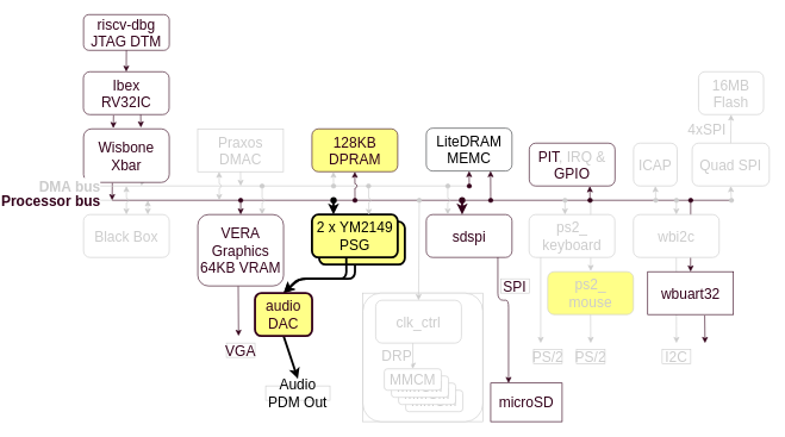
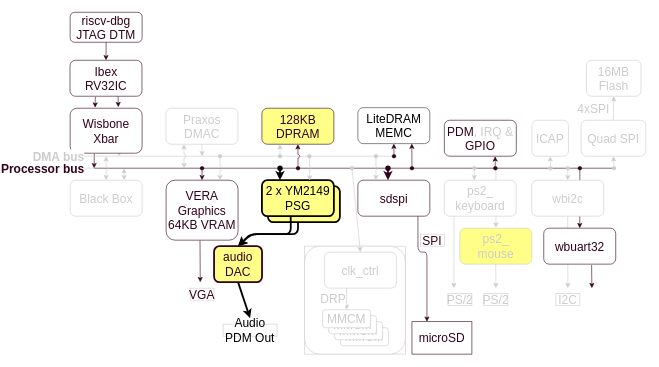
  <mxCell id="0" />
  <mxCell id="1" parent="0" />
  <mxCell id="2" value="" style="endArrow=classic;html=1;strokeWidth=1;startArrow=oval;startFill=1;fontSize=20;strokeColor=#CCCCCC;fontColor=#CCCCCC;" parent="1" edge="1"><mxGeometry width="50" height="50" relative="1" as="geometry"><mxPoint x="760" y="280" as="sourcePoint" /><mxPoint x="760" y="379" as="targetPoint" /></mxGeometry></mxCell>
  <mxCell id="3" value="ps2_&lt;br&gt;mouse" style="rounded=1;whiteSpace=wrap;html=1;fontSize=20;strokeColor=#CCCCCC;fontColor=#CCCCCC;fillColor=#ffff88;" parent="1" vertex="1"><mxGeometry x="699.8" y="380" width="120" height="60" as="geometry" /></mxCell>
  <mxCell id="4" value="YM2149" style="rounded=1;whiteSpace=wrap;html=1;fontSize=20;strokeColor=#000000;fontColor=#CCCCCC;strokeWidth=3;fillColor=#FFFF88;" parent="1" vertex="1"><mxGeometry x="379.8" y="310" width="120" height="60" as="geometry" /></mxCell>
  <mxCell id="5" value="riscv-dbg&lt;br style=&quot;font-size: 20px;&quot;&gt;JTAG DTM&lt;br style=&quot;font-size: 20px;&quot;&gt;" style="rounded=1;whiteSpace=wrap;html=1;fontSize=20;strokeColor=#33001A;fontColor=#33001A;" parent="1" vertex="1"><mxGeometry x="50" y="20" width="120" height="50" as="geometry" /></mxCell>
  <mxCell id="6" value="Ibex&lt;br style=&quot;font-size: 20px;&quot;&gt;RV32IC&lt;br style=&quot;font-size: 20px;&quot;&gt;" style="rounded=1;whiteSpace=wrap;html=1;fontSize=20;strokeColor=#33001A;fontColor=#33001A;" parent="1" vertex="1"><mxGeometry x="49.8" y="100" width="120" height="60" as="geometry" /></mxCell>
- <mxCell id="7" value="Praxos DMAC" style="whiteSpace=wrap;html=1;fontSize=20;strokeColor=#CCCCCC;fontColor=#CCCCCC;rounded=0;" parent="1" vertex="1"><mxGeometry x="209.8" y="180" width="120" height="60" as="geometry" /></mxCell>
+ <mxCell id="7" value="Praxos DMAC" style="rounded=1;whiteSpace=wrap;html=1;fontSize=20;strokeColor=#CCCCCC;fontColor=#CCCCCC;" parent="1" vertex="1"><mxGeometry x="209.8" y="180" width="120" height="60" as="geometry" /></mxCell>
  <mxCell id="8" value="128KB&lt;br style=&quot;font-size: 20px&quot;&gt;DPRAM&lt;br style=&quot;font-size: 20px&quot;&gt;" style="rounded=1;whiteSpace=wrap;html=1;fontSize=20;strokeColor=#33001A;fontColor=#33001A;fillColor=#ffff88;" parent="1" vertex="1"><mxGeometry x="369.8" y="180" width="120" height="60" as="geometry" /></mxCell>
- <mxCell id="9" value="&lt;font color=&quot;#33001a&quot;&gt;PIT&lt;/font&gt;, IRQ &amp;amp; &lt;font color=&quot;#33001a&quot;&gt;GPIO&lt;/font&gt;" style="rounded=1;whiteSpace=wrap;html=1;fontSize=20;strokeColor=#33001A;fontColor=#CCCCCC;" parent="1" vertex="1"><mxGeometry x="674" y="200" width="120" height="60" as="geometry" /></mxCell>
+ <mxCell id="9" value="&lt;font color=&quot;#33001a&quot;&gt;PDM&lt;/font&gt;, IRQ &amp;amp; &lt;font color=&quot;#33001a&quot;&gt;GPIO&lt;/font&gt;" style="rounded=1;whiteSpace=wrap;html=1;fontSize=20;strokeColor=#33001A;fontColor=#CCCCCC;" parent="1" vertex="1"><mxGeometry x="674" y="200" width="120" height="60" as="geometry" /></mxCell>
  <mxCell id="10" value="VERA Graphics&lt;br&gt;64KB VRAM&lt;br&gt;" style="rounded=1;whiteSpace=wrap;html=1;fontSize=20;strokeColor=#33001A;fontColor=#33001A;strokeWidth=1;fillColor=#FFFFFF;" parent="1" vertex="1"><mxGeometry x="210" y="300" width="120" height="100" as="geometry" /></mxCell>
  <mxCell id="11" value="2 x YM2149 PSG" style="rounded=1;whiteSpace=wrap;html=1;fontSize=20;strokeColor=#000000;fontColor=#000000;fillColor=#FFFF88;strokeWidth=3;" parent="1" vertex="1"><mxGeometry x="369.8" y="300" width="120" height="60" as="geometry" /></mxCell>
  <mxCell id="12" value="sdspi" style="rounded=1;whiteSpace=wrap;html=1;fontSize=20;strokeColor=#33001A;fontColor=#33001A;fillColor=#FFFFFF;strokeWidth=1;" parent="1" vertex="1"><mxGeometry x="529.8" y="300" width="120" height="60" as="geometry" /></mxCell>
  <mxCell id="13" value="ps2_&lt;br&gt;keyboard" style="rounded=1;whiteSpace=wrap;html=1;fontSize=20;strokeColor=#CCCCCC;fontColor=#CCCCCC;" parent="1" vertex="1"><mxGeometry x="673.8" y="300" width="120" height="60" as="geometry" /></mxCell>
  <mxCell id="14" value="" style="endArrow=none;html=1;fontSize=20;strokeColor=#CCCCCC;fontColor=#CCCCCC;" parent="1" edge="1"><mxGeometry width="50" height="50" relative="1" as="geometry"><mxPoint x="130" y="260" as="sourcePoint" /><mxPoint x="590" y="260" as="targetPoint" /></mxGeometry></mxCell>
  <mxCell id="15" value="" style="endArrow=none;html=1;fontSize=20;strokeColor=#33001A;fontColor=#CCCCCC;" parent="1" edge="1"><mxGeometry width="50" height="50" relative="1" as="geometry"><mxPoint x="90" y="280" as="sourcePoint" /><mxPoint x="960" y="280" as="targetPoint" /></mxGeometry></mxCell>
  <mxCell id="16" value="" style="endArrow=classic;html=1;jumpStyle=arc;rounded=1;strokeWidth=1;startArrow=classic;startFill=1;endFill=1;entryX=0.25;entryY=1;fontSize=20;strokeColor=#CCCCCC;fontColor=#CCCCCC;" parent="1" target="7" edge="1"><mxGeometry width="50" height="50" relative="1" as="geometry"><mxPoint x="240" y="280" as="sourcePoint" /><mxPoint x="253" y="242" as="targetPoint" /></mxGeometry></mxCell>
  <mxCell id="17" value="" style="endArrow=classic;html=1;strokeWidth=1;entryX=0.5;entryY=0;startArrow=oval;startFill=1;fontSize=20;strokeColor=#33001A;fontColor=#CCCCCC;" parent="1" target="10" edge="1"><mxGeometry width="50" height="50" relative="1" as="geometry"><mxPoint x="270" y="280" as="sourcePoint" /><mxPoint x="160" y="310" as="targetPoint" /></mxGeometry></mxCell>
  <mxCell id="18" value="" style="endArrow=classic;html=1;strokeWidth=1;entryX=0.25;entryY=1;startArrow=oval;startFill=1;fontSize=20;strokeColor=#CCCCCC;fontColor=#CCCCCC;" parent="1" target="8" edge="1"><mxGeometry width="50" height="50" relative="1" as="geometry"><mxPoint x="400" y="260" as="sourcePoint" /><mxPoint x="400" y="250" as="targetPoint" /></mxGeometry></mxCell>
  <mxCell id="19" value="" style="endArrow=classic;html=1;strokeWidth=1;entryX=0.5;entryY=1;startArrow=oval;startFill=1;jumpStyle=arc;fontSize=20;strokeColor=#33001A;fontColor=#CCCCCC;" parent="1" target="8" edge="1"><mxGeometry width="50" height="50" relative="1" as="geometry"><mxPoint x="430" y="280" as="sourcePoint" /><mxPoint x="470" y="250" as="targetPoint" /></mxGeometry></mxCell>
  <mxCell id="20" value="" style="endArrow=classic;html=1;strokeWidth=3;entryX=0.25;entryY=0;startArrow=oval;startFill=1;fontSize=20;strokeColor=#000000;fontColor=#CCCCCC;" parent="1" target="11" edge="1"><mxGeometry width="50" height="50" relative="1" as="geometry"><mxPoint x="400" y="280" as="sourcePoint" /><mxPoint x="390" y="290" as="targetPoint" /></mxGeometry></mxCell>
  <mxCell id="21" value="" style="endArrow=classic;html=1;strokeWidth=1;entryX=0.5;entryY=1;startArrow=oval;startFill=1;fontSize=20;entryDx=0;entryDy=0;strokeColor=#33001A;fontColor=#CCCCCC;" parent="1" target="76" edge="1"><mxGeometry width="50" height="50" relative="1" as="geometry"><mxPoint x="590" y="260" as="sourcePoint" /><mxPoint x="590" y="240" as="targetPoint" /></mxGeometry></mxCell>
  <mxCell id="22" value="" style="endArrow=classic;html=1;strokeWidth=3;entryX=0.418;entryY=0;entryPerimeter=0;startArrow=oval;startFill=1;fontSize=20;strokeColor=#33001A;fontColor=#CCCCCC;" parent="1" target="12" edge="1"><mxGeometry width="50" height="50" relative="1" as="geometry"><mxPoint x="580" y="280" as="sourcePoint" /><mxPoint x="560" y="290" as="targetPoint" /></mxGeometry></mxCell>
  <mxCell id="23" value="" style="endArrow=classic;html=1;strokeWidth=1;entryX=0.418;entryY=0;entryPerimeter=0;startArrow=oval;startFill=1;fontSize=20;strokeColor=#CCCCCC;fontColor=#CCCCCC;" parent="1" target="13" edge="1"><mxGeometry width="50" height="50" relative="1" as="geometry"><mxPoint x="724" y="280" as="sourcePoint" /><mxPoint x="774" y="260" as="targetPoint" /></mxGeometry></mxCell>
  <mxCell id="24" value="" style="endArrow=classic;html=1;strokeWidth=1;entryX=0.5;entryY=0;startArrow=oval;startFill=1;fontSize=20;strokeColor=#CCCCCC;fontColor=#CCCCCC;" parent="1" target="68" edge="1"><mxGeometry width="50" height="50" relative="1" as="geometry"><mxPoint x="880" y="280" as="sourcePoint" /><mxPoint x="1063" y="180" as="targetPoint" /></mxGeometry></mxCell>
  <mxCell id="25" value="" style="endArrow=classic;html=1;strokeWidth=1;entryX=0.706;entryY=1.004;entryPerimeter=0;startArrow=oval;startFill=1;fontSize=20;strokeColor=#33001A;fontColor=#CCCCCC;" parent="1" target="9" edge="1"><mxGeometry width="50" height="50" relative="1" as="geometry"><mxPoint x="759" y="280" as="sourcePoint" /><mxPoint x="824" y="250" as="targetPoint" /></mxGeometry></mxCell>
  <mxCell id="26" value="" style="endArrow=classic;html=1;strokeWidth=1;entryX=0.664;entryY=0.01;entryPerimeter=0;startArrow=oval;startFill=1;jumpStyle=arc;fontSize=20;strokeColor=#CCCCCC;fontColor=#CCCCCC;" parent="1" target="11" edge="1"><mxGeometry width="50" height="50" relative="1" as="geometry"><mxPoint x="449" y="260" as="sourcePoint" /><mxPoint x="500" y="250" as="targetPoint" /></mxGeometry></mxCell>
  <mxCell id="27" value="" style="endArrow=classic;html=1;strokeWidth=1;entryX=0.25;entryY=0;startArrow=oval;startFill=1;jumpStyle=arc;fontSize=20;strokeColor=#CCCCCC;fontColor=#CCCCCC;" parent="1" target="12" edge="1"><mxGeometry width="50" height="50" relative="1" as="geometry"><mxPoint x="560" y="260" as="sourcePoint" /><mxPoint x="560" y="250" as="targetPoint" /></mxGeometry></mxCell>
  <mxCell id="28" value="" style="endArrow=classic;html=1;strokeWidth=1;entryX=0.75;entryY=0;startArrow=oval;startFill=1;jumpStyle=arc;fontSize=20;strokeColor=#CCCCCC;fontColor=#CCCCCC;" parent="1" target="10" edge="1"><mxGeometry width="50" height="50" relative="1" as="geometry"><mxPoint x="300" y="260" as="sourcePoint" /><mxPoint x="350" y="250" as="targetPoint" /></mxGeometry></mxCell>
  <mxCell id="29" value="" style="endArrow=none;html=1;strokeWidth=1;entryX=0.681;entryY=1.019;entryPerimeter=0;startArrow=classic;startFill=1;fontSize=20;strokeColor=#CCCCCC;fontColor=#CCCCCC;" parent="1" target="33" edge="1"><mxGeometry width="50" height="50" relative="1" as="geometry"><mxPoint x="131" y="260" as="sourcePoint" /><mxPoint x="131.714" y="241.286" as="targetPoint" /></mxGeometry></mxCell>
  <mxCell id="30" value="" style="endArrow=none;html=1;strokeWidth=1;entryX=0.336;entryY=1.008;entryPerimeter=0;startArrow=classic;startFill=1;fontSize=20;strokeColor=#33001A;fontColor=#CCCCCC;" parent="1" target="33" edge="1"><mxGeometry width="50" height="50" relative="1" as="geometry"><mxPoint x="90" y="280" as="sourcePoint" /><mxPoint x="89" y="241" as="targetPoint" /></mxGeometry></mxCell>
  <mxCell id="31" value="" style="endArrow=classic;html=1;strokeWidth=1;exitX=0.5;exitY=1;fontSize=20;strokeColor=#CCCCCC;fontColor=#CCCCCC;" parent="1" source="7" edge="1"><mxGeometry width="50" height="50" relative="1" as="geometry"><mxPoint x="240" y="160" as="sourcePoint" /><mxPoint x="270" y="260" as="targetPoint" /></mxGeometry></mxCell>
  <mxCell id="32" value="" style="endArrow=classic;html=1;strokeWidth=1;startArrow=oval;startFill=1;fontSize=20;entryX=0.75;entryY=1;entryDx=0;entryDy=0;strokeColor=#33001A;fontColor=#CCCCCC;" parent="1" target="76" edge="1"><mxGeometry width="50" height="50" relative="1" as="geometry"><mxPoint x="620" y="280" as="sourcePoint" /><mxPoint x="620" y="160" as="targetPoint" /></mxGeometry></mxCell>
  <mxCell id="33" value="Wisbone Xbar" style="rounded=1;whiteSpace=wrap;html=1;fontSize=20;strokeColor=#33001A;fontColor=#33001A;" parent="1" vertex="1"><mxGeometry x="50" y="180" width="120" height="75" as="geometry" /></mxCell>
  <mxCell id="34" value="" style="endArrow=classic;html=1;strokeWidth=1;entryX=0.347;entryY=-0.014;entryPerimeter=0;fontSize=20;strokeColor=#33001A;fontColor=#CCCCCC;" parent="1" target="33" edge="1"><mxGeometry width="50" height="50" relative="1" as="geometry"><mxPoint x="92" y="161" as="sourcePoint" /><mxPoint x="-30" y="180" as="targetPoint" /></mxGeometry></mxCell>
  <mxCell id="35" value="" style="endArrow=classic;html=1;strokeWidth=1;entryX=0.669;entryY=-0.025;entryPerimeter=0;fontSize=20;strokeColor=#33001A;fontColor=#CCCCCC;" parent="1" target="33" edge="1"><mxGeometry width="50" height="50" relative="1" as="geometry"><mxPoint x="130" y="160" as="sourcePoint" /><mxPoint x="101.333" y="188.833" as="targetPoint" /></mxGeometry></mxCell>
  <mxCell id="36" value="" style="endArrow=classic;html=1;strokeWidth=1;entryX=0.5;entryY=0;exitX=0.5;exitY=1;fontSize=20;strokeColor=#33001A;fontColor=#CCCCCC;" parent="1" source="5" target="6" edge="1"><mxGeometry width="50" height="50" relative="1" as="geometry"><mxPoint x="0" y="150" as="sourcePoint" /><mxPoint x="50" y="100" as="targetPoint" /></mxGeometry></mxCell>
  <mxCell id="37" value="&lt;b style=&quot;font-size: 20px;&quot;&gt;DMA bus&lt;/b&gt;" style="endArrow=none;html=1;strokeWidth=1;align=right;fontSize=20;strokeColor=#CCCCCC;fontColor=#CCCCCC;" parent="1" edge="1"><mxGeometry width="50" height="50" relative="1" as="geometry"><mxPoint x="20" y="260" as="sourcePoint" /><mxPoint x="130" y="260" as="targetPoint" /></mxGeometry></mxCell>
  <mxCell id="38" value="&lt;b style=&quot;font-size: 20px;&quot;&gt;&lt;font color=&quot;#33001a&quot;&gt;Processor bus&lt;/font&gt;&lt;/b&gt;" style="endArrow=none;html=1;strokeWidth=1;align=right;fontSize=20;strokeColor=#CCCCCC;fontColor=#CCCCCC;" parent="1" edge="1"><mxGeometry width="50" height="50" relative="1" as="geometry"><mxPoint x="60" y="280" as="sourcePoint" /><mxPoint x="90" y="280" as="targetPoint" /></mxGeometry></mxCell>
  <mxCell id="39" value="Black Box" style="rounded=1;whiteSpace=wrap;html=1;fontSize=20;strokeColor=#CCCCCC;fontColor=#CCCCCC;" parent="1" vertex="1"><mxGeometry x="50" y="300" width="120" height="60" as="geometry" /></mxCell>
  <mxCell id="40" value="" style="endArrow=classic;html=1;strokeWidth=1;align=right;entryX=0.5;entryY=0;startArrow=classic;startFill=1;jumpStyle=arc;fontSize=20;strokeColor=#CCCCCC;fontColor=#CCCCCC;" parent="1" target="39" edge="1"><mxGeometry width="50" height="50" relative="1" as="geometry"><mxPoint x="110" y="260" as="sourcePoint" /><mxPoint x="150" y="400" as="targetPoint" /></mxGeometry></mxCell>
  <mxCell id="41" value="" style="endArrow=classic;html=1;strokeWidth=1;align=right;exitX=0.75;exitY=0;startArrow=classic;startFill=1;fontSize=20;strokeColor=#CCCCCC;fontColor=#CCCCCC;" parent="1" source="39" edge="1"><mxGeometry width="50" height="50" relative="1" as="geometry"><mxPoint x="170" y="450" as="sourcePoint" /><mxPoint x="140" y="280" as="targetPoint" /></mxGeometry></mxCell>
  <mxCell id="42" value="" style="group;strokeColor=#CCCCCC;fontColor=#CCCCCC;" parent="1" vertex="1" connectable="0"><mxGeometry x="441" y="410" width="168" height="180" as="geometry" /></mxCell>
  <mxCell id="43" value="" style="rounded=1;whiteSpace=wrap;html=1;fontSize=20;align=center;strokeColor=#CCCCCC;fontColor=#CCCCCC;" parent="42" vertex="1"><mxGeometry width="168" height="180" as="geometry" /></mxCell>
  <mxCell id="44" value="MMCM" style="rounded=1;whiteSpace=wrap;html=1;fontSize=20;align=center;strokeColor=#CCCCCC;fontColor=#CCCCCC;" parent="42" vertex="1"><mxGeometry x="60" y="136" width="80" height="30" as="geometry" /></mxCell>
- <mxCell id="45" value="clk_ctrl" style="rounded=1;whiteSpace=wrap;html=1;fontSize=20;align=center;strokeColor=#CCCCCC;fontColor=#CCCCCC;" parent="42" vertex="1"><mxGeometry x="18" y="10" width="120" height="60" as="geometry" /></mxCell>
+ <mxCell id="45" value="clk_ctrl" style="rounded=1;whiteSpace=wrap;html=1;fontSize=20;align=center;strokeColor=#CCCCCC;fontColor=#CCCCCC;" parent="42" vertex="1"><mxGeometry x="33" y="10" width="120" height="60" as="geometry" /></mxCell>
  <mxCell id="46" value="MMCM" style="rounded=1;whiteSpace=wrap;html=1;fontSize=20;align=center;strokeColor=#CCCCCC;fontColor=#CCCCCC;" parent="42" vertex="1"><mxGeometry x="50" y="126" width="80" height="30" as="geometry" /></mxCell>
  <mxCell id="47" value="MMCM" style="rounded=1;whiteSpace=wrap;html=1;fontSize=20;align=center;strokeColor=#CCCCCC;fontColor=#CCCCCC;" parent="42" vertex="1"><mxGeometry x="40" y="116" width="80" height="30" as="geometry" /></mxCell>
  <mxCell id="48" value="MMCM" style="rounded=1;whiteSpace=wrap;html=1;fontSize=20;align=center;strokeColor=#CCCCCC;fontColor=#CCCCCC;" parent="42" vertex="1"><mxGeometry x="30" y="106" width="80" height="30" as="geometry" /></mxCell>
  <mxCell id="49" value="DRP" style="endArrow=classic;html=1;strokeWidth=1;fontSize=20;align=right;entryX=0.5;entryY=0;strokeColor=#CCCCCC;fontColor=#CCCCCC;" parent="42" target="48" edge="1"><mxGeometry width="50" height="50" relative="1" as="geometry"><mxPoint x="70" y="70" as="sourcePoint" /><mxPoint x="78" y="95" as="targetPoint" /></mxGeometry></mxCell>
  <mxCell id="50" value="" style="endArrow=classic;html=1;strokeWidth=1;fontSize=20;align=right;startArrow=oval;startFill=1;entryX=0.5;entryY=0;strokeColor=#CCCCCC;fontColor=#CCCCCC;" parent="1" target="45" edge="1"><mxGeometry width="50" height="50" relative="1" as="geometry"><mxPoint x="520" y="280" as="sourcePoint" /><mxPoint x="514" y="423" as="targetPoint" /></mxGeometry></mxCell>
  <mxCell id="51" value="" style="endArrow=classic;html=1;strokeWidth=1;fontSize=20;align=right;exitX=0.25;exitY=1;strokeColor=#33001A;fontColor=#CCCCCC;" parent="1" edge="1"><mxGeometry width="50" height="50" relative="1" as="geometry"><mxPoint x="266.571" y="400.429" as="sourcePoint" /><mxPoint x="267" y="470" as="targetPoint" /></mxGeometry></mxCell>
  <mxCell id="52" value="VGA" style="text;html=1;strokeColor=#CCCCCC;fillColor=none;align=center;verticalAlign=middle;whiteSpace=wrap;rounded=0;fontSize=20;fontColor=#33001A;" parent="1" vertex="1"><mxGeometry x="250" y="480" width="40" height="20" as="geometry" /></mxCell>
  <mxCell id="53" value="" style="endArrow=classic;html=1;strokeWidth=3;fontSize=20;align=right;exitX=0.4;exitY=1.021;entryX=0.5;entryY=0;exitPerimeter=0;strokeColor=#000000;fontColor=#CCCCCC;entryDx=0;entryDy=0;" parent="1" source="11" target="77" edge="1"><mxGeometry width="50" height="50" relative="1" as="geometry"><mxPoint x="370" y="470" as="sourcePoint" /><mxPoint x="420" y="420" as="targetPoint" /><Array as="points"><mxPoint x="418" y="390" /><mxPoint x="350" y="390" /></Array></mxGeometry></mxCell>
  <mxCell id="54" value="" style="endArrow=classic;html=1;strokeWidth=3;fontSize=20;align=right;entryX=0.5;entryY=0;strokeColor=#000000;fontColor=#CCCCCC;entryDx=0;entryDy=0;" parent="1" target="77" edge="1"><mxGeometry width="50" height="50" relative="1" as="geometry"><mxPoint x="430" y="370" as="sourcePoint" /><mxPoint x="370" y="470" as="targetPoint" /><Array as="points"><mxPoint x="430" y="390" /><mxPoint x="352" y="390" /></Array></mxGeometry></mxCell>
  <mxCell id="55" value="" style="endArrow=classic;html=1;strokeWidth=3;fontSize=20;align=right;exitX=0.5;exitY=1;strokeColor=#000000;fontColor=#CCCCCC;exitDx=0;exitDy=0;" parent="1" source="77" edge="1"><mxGeometry width="50" height="50" relative="1" as="geometry"><mxPoint x="350" y="480" as="sourcePoint" /><mxPoint x="350" y="530" as="targetPoint" /></mxGeometry></mxCell>
  <mxCell id="56" value="Audio&lt;br&gt;PDM Out" style="text;html=1;strokeColor=#CCCCCC;fillColor=none;align=center;verticalAlign=middle;whiteSpace=wrap;rounded=0;fontSize=20;fontColor=#000000;" parent="1" vertex="1"><mxGeometry x="305" y="540" width="90" height="20" as="geometry" /></mxCell>
  <mxCell id="57" value="" style="endArrow=classic;html=1;strokeWidth=1;fontSize=20;align=right;entryX=0.25;entryY=0;strokeColor=#33001A;fontColor=#33001A;" parent="1" target="75" edge="1"><mxGeometry width="50" height="50" relative="1" as="geometry"><mxPoint x="630" y="360" as="sourcePoint" /><mxPoint x="630" y="500" as="targetPoint" /><Array as="points"><mxPoint x="630" y="420" /><mxPoint x="645" y="420" /></Array></mxGeometry></mxCell>
  <mxCell id="58" value="SPI" style="text;html=1;strokeColor=#CCCCCC;fillColor=none;align=center;verticalAlign=middle;whiteSpace=wrap;rounded=0;fontSize=20;fontColor=#33001A;" parent="1" vertex="1"><mxGeometry x="634" y="390" width="40" height="20" as="geometry" /></mxCell>
  <mxCell id="59" value="" style="endArrow=classic;html=1;strokeWidth=1;fontSize=20;align=right;strokeColor=#CCCCCC;fontColor=#CCCCCC;" parent="1" edge="1"><mxGeometry width="50" height="50" relative="1" as="geometry"><mxPoint x="690" y="360" as="sourcePoint" /><mxPoint x="690" y="480" as="targetPoint" /></mxGeometry></mxCell>
  <mxCell id="60" value="PS/2" style="text;html=1;strokeColor=#CCCCCC;fillColor=none;align=center;verticalAlign=middle;whiteSpace=wrap;rounded=0;fontSize=20;fontColor=#CCCCCC;" parent="1" vertex="1"><mxGeometry x="680" y="489" width="40" height="20" as="geometry" /></mxCell>
  <mxCell id="61" value="" style="endArrow=classic;html=1;strokeWidth=1;fontSize=20;align=right;exitX=0.5;exitY=1;strokeColor=#CCCCCC;fontColor=#CCCCCC;" parent="1" source="3" edge="1"><mxGeometry width="50" height="50" relative="1" as="geometry"><mxPoint x="740" y="530" as="sourcePoint" /><mxPoint x="760" y="480" as="targetPoint" /></mxGeometry></mxCell>
  <mxCell id="62" value="PS/2" style="text;html=1;strokeColor=#CCCCCC;fillColor=none;align=center;verticalAlign=middle;whiteSpace=wrap;rounded=0;fontSize=20;fontColor=#CCCCCC;" parent="1" vertex="1"><mxGeometry x="740" y="489" width="40" height="20" as="geometry" /></mxCell>
  <mxCell id="63" value="" style="endArrow=classic;html=1;strokeWidth=1;fontSize=20;align=right;exitX=0.665;exitY=1.021;exitPerimeter=0;strokeColor=#33001A;fontColor=#CCCCCC;" parent="1" source="67" edge="1"><mxGeometry width="50" height="50" relative="1" as="geometry"><mxPoint x="908" y="450" as="sourcePoint" /><mxPoint x="920" y="480" as="targetPoint" /></mxGeometry></mxCell>
  <mxCell id="64" value="I2C" style="text;html=1;strokeColor=#CCCCCC;fillColor=none;align=center;verticalAlign=middle;whiteSpace=wrap;rounded=0;fontSize=20;fontColor=#CCCCCC;" parent="1" vertex="1"><mxGeometry x="860" y="489" width="40" height="20" as="geometry" /></mxCell>
  <mxCell id="65" value="" style="endArrow=oval;html=1;strokeWidth=1;fontSize=20;align=right;exitX=0.5;exitY=0;startArrow=classic;startFill=1;endFill=1;strokeColor=#33001A;fontColor=#CCCCCC;" parent="1" source="67" edge="1"><mxGeometry width="50" height="50" relative="1" as="geometry"><mxPoint x="920" y="80" as="sourcePoint" /><mxPoint x="900" y="280" as="targetPoint" /></mxGeometry></mxCell>
  <mxCell id="66" value="" style="endArrow=classic;html=1;strokeWidth=1;fontSize=20;align=right;exitX=0.5;exitY=1;strokeColor=#CCCCCC;fontColor=#CCCCCC;" parent="1" source="68" edge="1"><mxGeometry width="50" height="50" relative="1" as="geometry"><mxPoint x="879.571" y="360.429" as="sourcePoint" /><mxPoint x="880" y="480" as="targetPoint" /></mxGeometry></mxCell>
- <mxCell id="67" value="wbuart32" style="whiteSpace=wrap;html=1;fontSize=20;strokeColor=#33001A;fontColor=#33001A;rounded=0;" parent="1" vertex="1"><mxGeometry x="839.8" y="380" width="120" height="60" as="geometry" /></mxCell>
+ <mxCell id="67" value="wbuart32" style="rounded=1;whiteSpace=wrap;html=1;fontSize=20;strokeColor=#33001A;fontColor=#33001A;" parent="1" vertex="1"><mxGeometry x="839.8" y="380" width="120" height="60" as="geometry" /></mxCell>
  <mxCell id="68" value="wbi2c" style="rounded=1;whiteSpace=wrap;html=1;fontSize=20;strokeColor=#CCCCCC;fontColor=#CCCCCC;" parent="1" vertex="1"><mxGeometry x="819.8" y="300" width="120" height="60" as="geometry" /></mxCell>
  <mxCell id="69" value="ICAP" style="rounded=1;whiteSpace=wrap;html=1;fontSize=20;align=center;strokeColor=#CCCCCC;fontColor=#CCCCCC;" parent="1" vertex="1"><mxGeometry x="820" y="200" width="61" height="60" as="geometry" /></mxCell>
  <mxCell id="70" value="" style="endArrow=classic;html=1;strokeWidth=1;fontSize=20;align=right;entryX=0.5;entryY=1;startArrow=oval;startFill=1;strokeColor=#CCCCCC;fontColor=#CCCCCC;" parent="1" target="69" edge="1"><mxGeometry width="50" height="50" relative="1" as="geometry"><mxPoint x="851" y="280" as="sourcePoint" /><mxPoint x="1010" y="220" as="targetPoint" /></mxGeometry></mxCell>
  <mxCell id="71" value="Quad SPI" style="rounded=1;whiteSpace=wrap;html=1;fontSize=20;align=center;strokeColor=#CCCCCC;fontColor=#CCCCCC;" parent="1" vertex="1"><mxGeometry x="902" y="200" width="108" height="60" as="geometry" /></mxCell>
  <mxCell id="72" value="16MB Flash" style="rounded=1;whiteSpace=wrap;html=1;fontSize=20;align=center;strokeColor=#CCCCCC;fontColor=#CCCCCC;" parent="1" vertex="1"><mxGeometry x="911" y="100" width="91" height="60" as="geometry" /></mxCell>
  <mxCell id="73" value="&lt;div style=&quot;text-align: left&quot;&gt;4xSPI&amp;nbsp;&lt;/div&gt;" style="endArrow=classic;html=1;strokeWidth=1;fontSize=20;align=right;entryX=0.5;entryY=1;exitX=0.5;exitY=0;strokeColor=#CCCCCC;fontColor=#CCCCCC;" parent="1" source="71" target="72" edge="1"><mxGeometry width="50" height="50" relative="1" as="geometry"><mxPoint x="940" y="210" as="sourcePoint" /><mxPoint x="990" y="160" as="targetPoint" /></mxGeometry></mxCell>
  <mxCell id="74" value="" style="endArrow=classic;html=1;strokeWidth=1;fontSize=20;align=right;entryX=0.5;entryY=1;startArrow=oval;startFill=1;strokeColor=#CCCCCC;fontColor=#CCCCCC;" parent="1" target="71" edge="1"><mxGeometry width="50" height="50" relative="1" as="geometry"><mxPoint x="957" y="280" as="sourcePoint" /><mxPoint x="1040" y="260" as="targetPoint" /></mxGeometry></mxCell>
  <mxCell id="75" value="microSD" style="whiteSpace=wrap;html=1;fontSize=20;align=center;strokeColor=#33001A;fontColor=#33001A;fillColor=#FFFFFF;strokeWidth=1;rounded=0;" parent="1" vertex="1"><mxGeometry x="620" y="536" width="100" height="54" as="geometry" /></mxCell>
  <mxCell id="76" value="LiteDRAM&lt;br style=&quot;font-size: 20px;&quot;&gt;MEMC" style="rounded=1;whiteSpace=wrap;html=1;fontSize=20;strokeColor=#36393d;fillColor=#FFFFff;strokeWidth=1;" parent="1" vertex="1"><mxGeometry x="529.8" y="179" width="120" height="60" as="geometry" /></mxCell>
  <mxCell id="77" value="audio&lt;br&gt;DAC" style="rounded=1;whiteSpace=wrap;html=1;fontSize=20;strokeColor=#33001A;fontColor=#33001A;fillColor=#FFFF88;strokeWidth=3;" vertex="1" parent="1"><mxGeometry x="290" y="410" width="80" height="60" as="geometry" /></mxCell>
